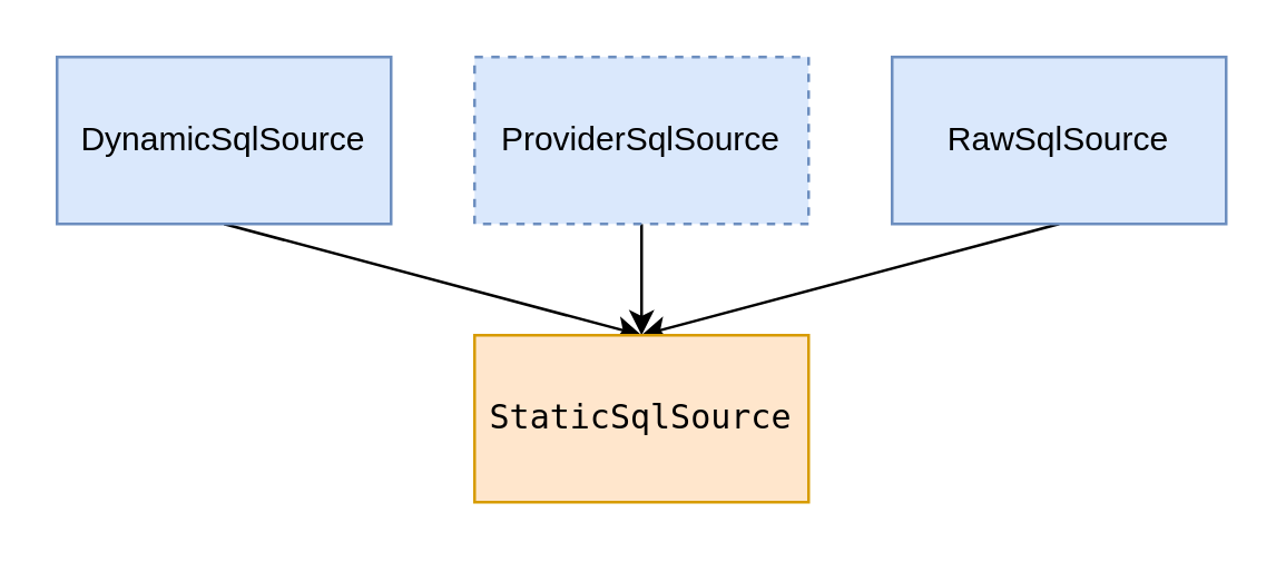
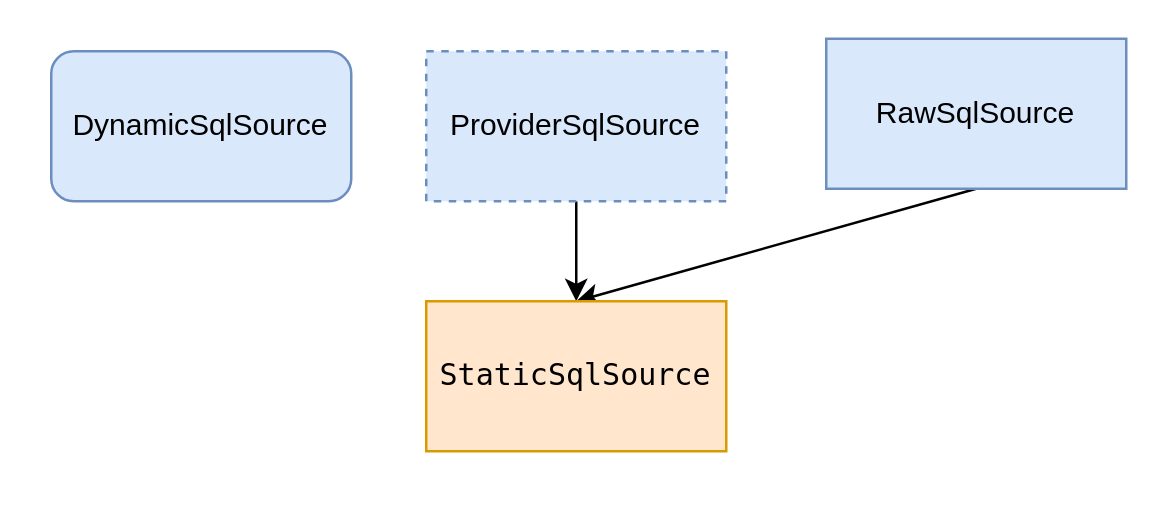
  <mxCell id="0" />
  <mxCell id="1" parent="0" />
- <mxCell id="2" style="rounded=0;orthogonalLoop=1;jettySize=auto;html=1;exitX=0.5;exitY=1;exitDx=0;exitDy=0;entryX=0.5;entryY=0;entryDx=0;entryDy=0;" parent="1" source="3" target="8" edge="1"><mxGeometry relative="1" as="geometry" /></mxCell>
- <mxCell id="3" value="DynamicSqlSource" style="rounded=0;whiteSpace=wrap;html=1;fillColor=#dae8fc;strokeColor=#6c8ebf;" parent="1" vertex="1"><mxGeometry x="20" y="20" width="120" height="60" as="geometry" /></mxCell>
+ <mxCell id="3" value="DynamicSqlSource" style="whiteSpace=wrap;html=1;fillColor=#dae8fc;strokeColor=#6c8ebf;rounded=1;" parent="1" vertex="1"><mxGeometry x="20" y="20" width="120" height="60" as="geometry" /></mxCell>
  <mxCell id="4" style="edgeStyle=none;rounded=0;orthogonalLoop=1;jettySize=auto;html=1;exitX=0.5;exitY=1;exitDx=0;exitDy=0;entryX=0.5;entryY=0;entryDx=0;entryDy=0;" parent="1" source="5" target="8" edge="1"><mxGeometry relative="1" as="geometry" /></mxCell>
  <mxCell id="5" value="ProviderSqlSource" style="rounded=0;whiteSpace=wrap;html=1;fillColor=#dae8fc;strokeColor=#6c8ebf;dashed=1;" parent="1" vertex="1"><mxGeometry x="170" y="20" width="120" height="60" as="geometry" /></mxCell>
  <mxCell id="6" style="edgeStyle=none;rounded=0;orthogonalLoop=1;jettySize=auto;html=1;exitX=0.5;exitY=1;exitDx=0;exitDy=0;entryX=0.5;entryY=0;entryDx=0;entryDy=0;" parent="1" source="7" target="8" edge="1"><mxGeometry relative="1" as="geometry" /></mxCell>
- <mxCell id="7" value="RawSqlSource" style="rounded=0;whiteSpace=wrap;html=1;fillColor=#dae8fc;strokeColor=#6c8ebf;" parent="1" vertex="1"><mxGeometry x="320" y="20" width="120" height="60" as="geometry" /></mxCell>
+ <mxCell id="7" value="RawSqlSource" style="rounded=0;whiteSpace=wrap;html=1;fillColor=#dae8fc;strokeColor=#6c8ebf;" parent="1" vertex="1"><mxGeometry x="330" y="15" width="120" height="60" as="geometry" /></mxCell>
  <mxCell id="8" value="&lt;pre&gt;StaticSqlSource&lt;/pre&gt;" style="rounded=0;whiteSpace=wrap;html=1;fillColor=#ffe6cc;strokeColor=#d79b00;" parent="1" vertex="1"><mxGeometry x="170" y="120" width="120" height="60" as="geometry" /></mxCell>
